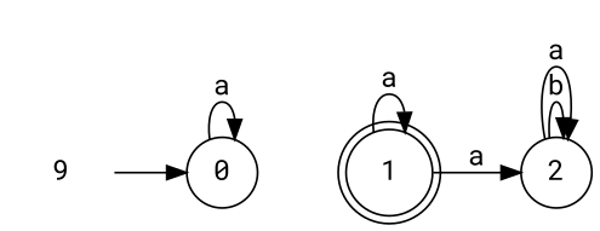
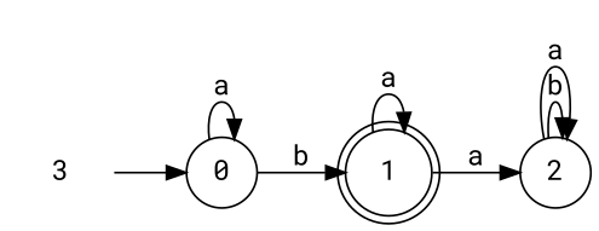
  digraph {
    fontname="Roboto Mono"
    rankdir=LR
    node [fontname="Roboto Mono" shape=circle]
    edge [fontname="Roboto Mono"]
    n1 [label=0]
    n2 [label=1 shape=doublecircle]
    n3 [label=2]
-   3 [shape=plaintext label=9]
+   3 [shape=plaintext]
    n1 -> n1 [label=a]
+   n1 -> n2 [label=b]
    n2 -> n2 [label=a]
    n2 -> n3 [label=a]
    n3 -> n3 [label=b]
    n3 -> n3 [label=a]
    3 -> n1
  }
